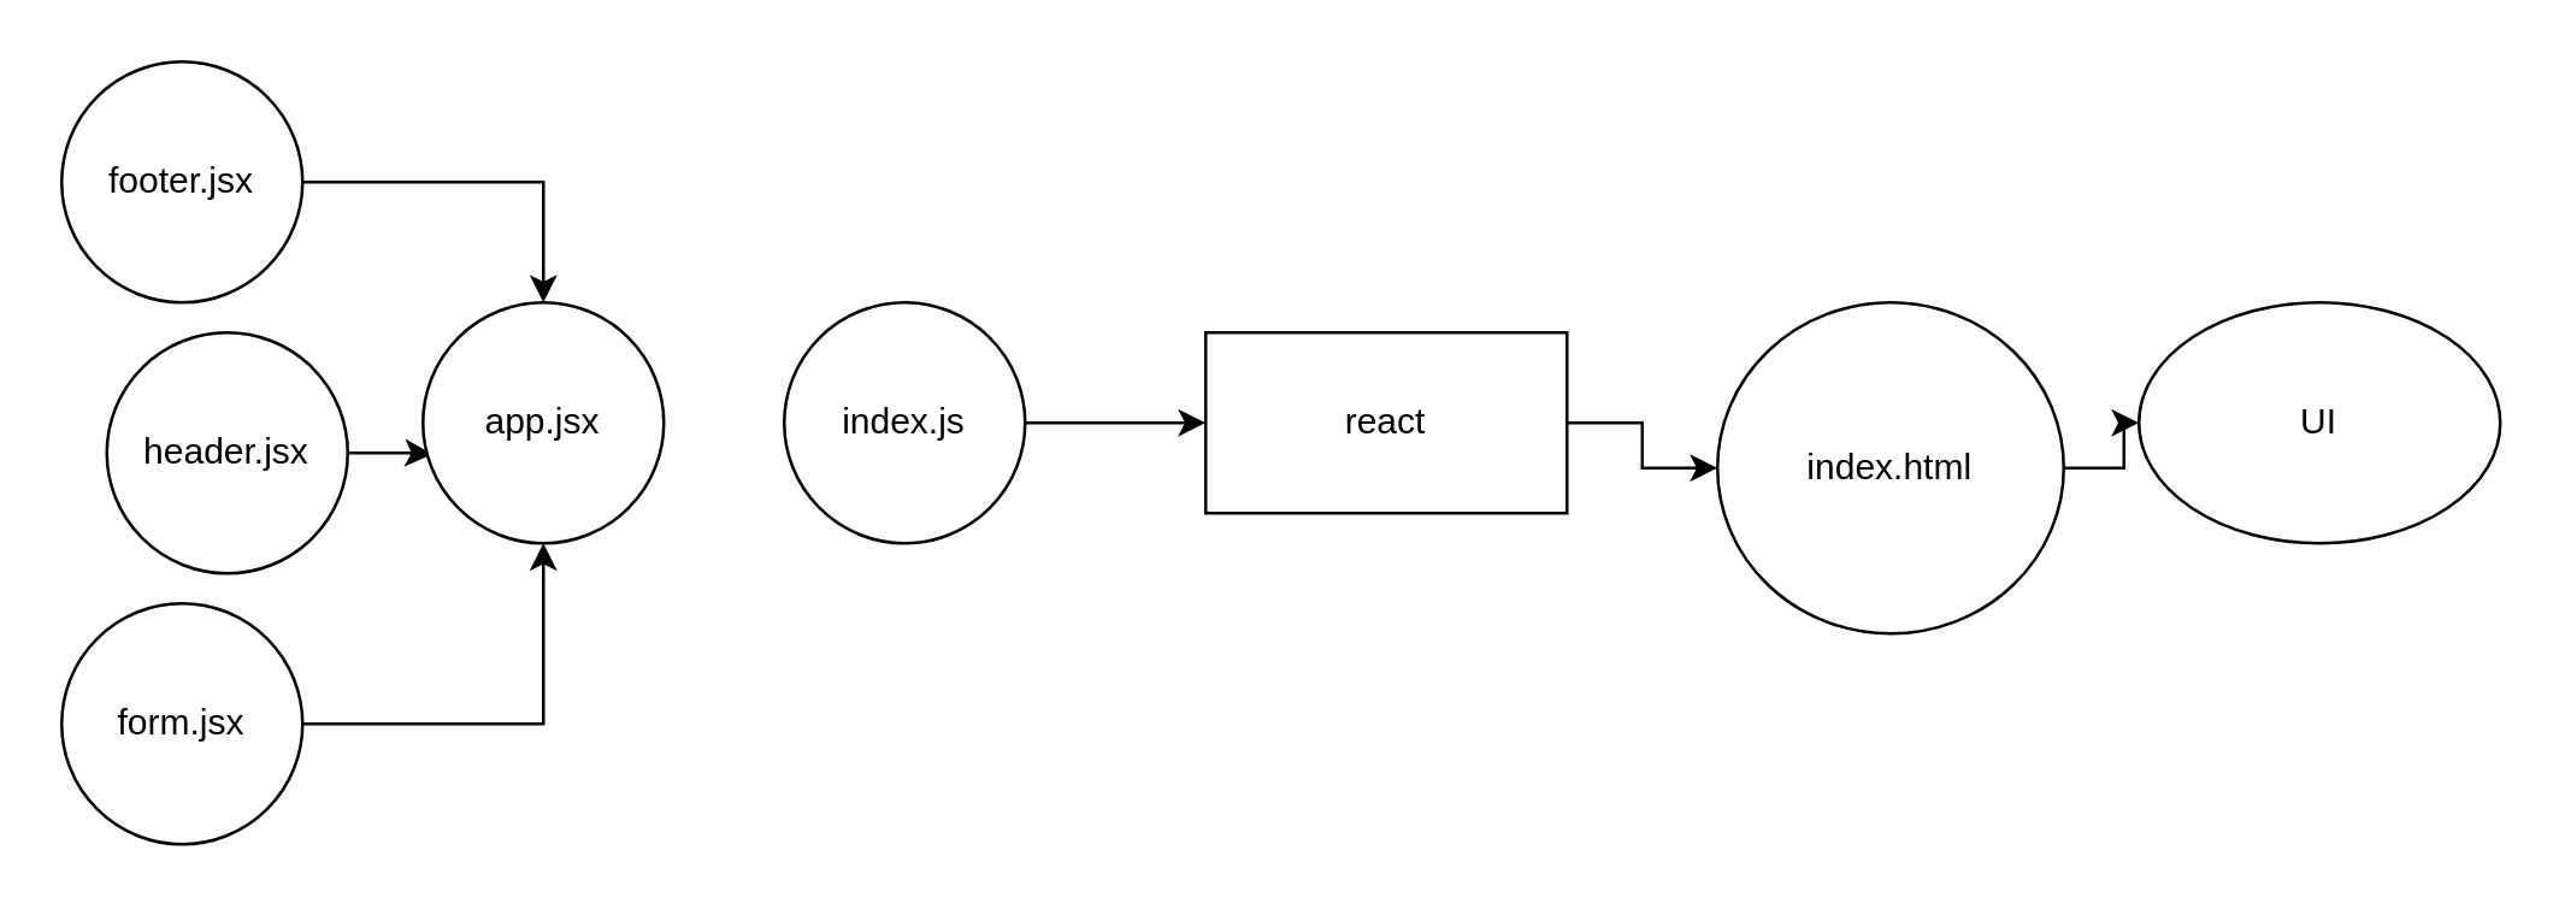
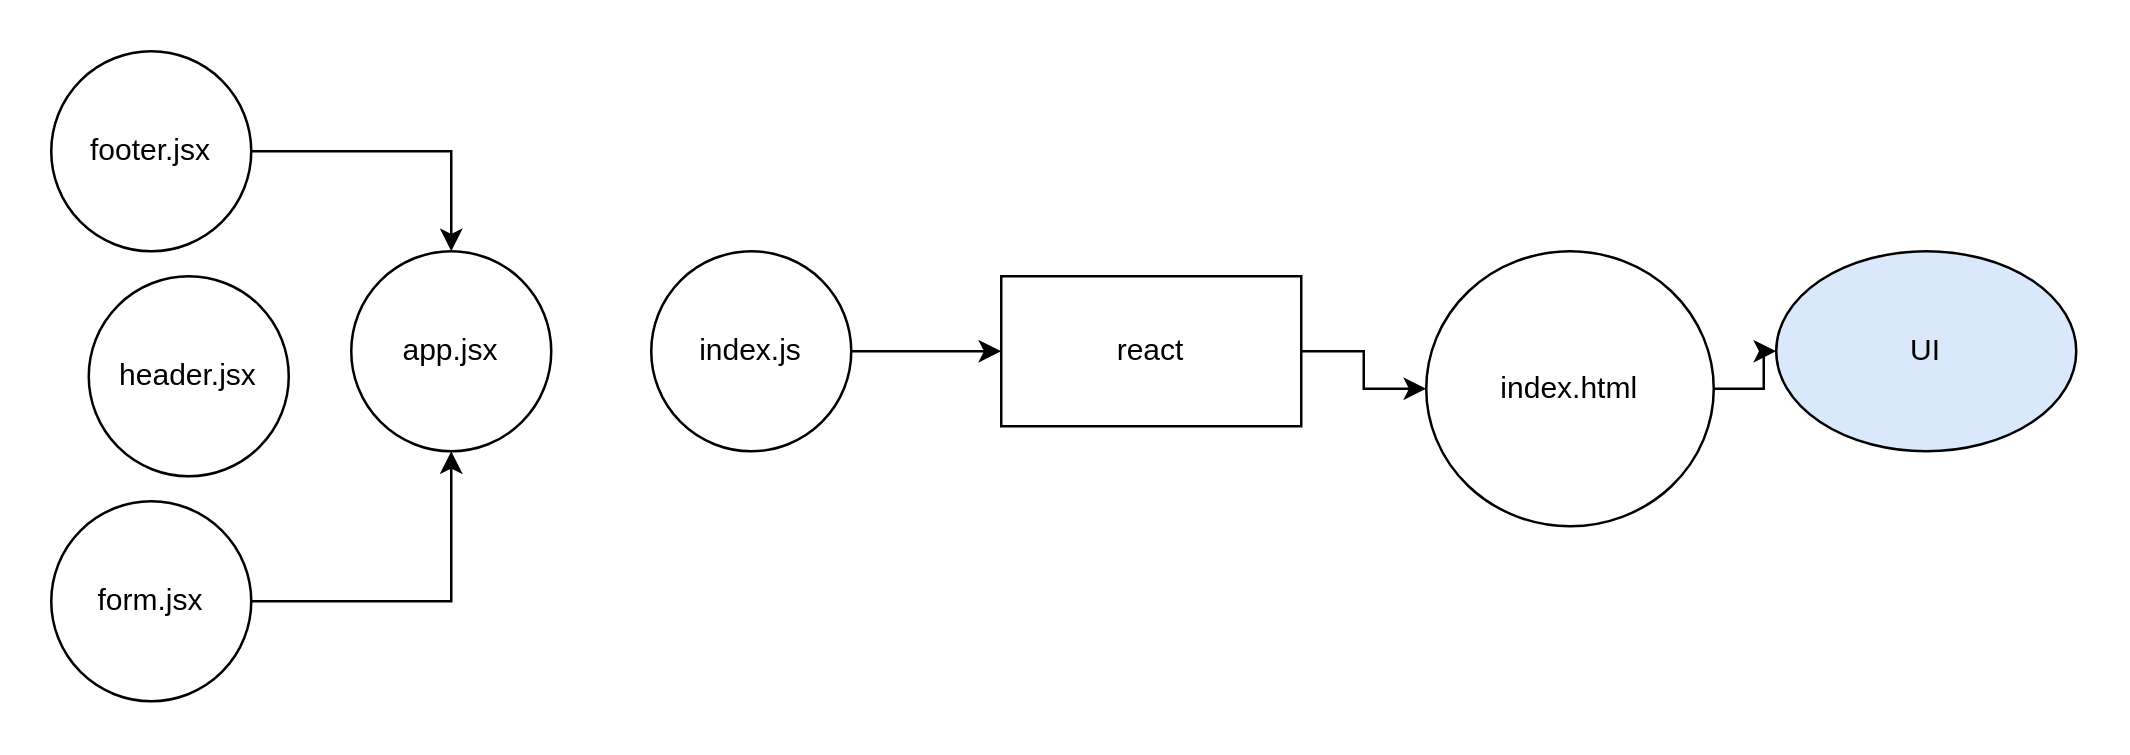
  <mxCell id="0" />
  <mxCell id="1" parent="0" />
  <mxCell id="2" style="edgeStyle=orthogonalEdgeStyle;rounded=0;orthogonalLoop=1;jettySize=auto;html=1;exitX=1;exitY=0.5;exitDx=0;exitDy=0;entryX=0;entryY=0.5;entryDx=0;entryDy=0;" edge="1" parent="1" source="3" target="14"><mxGeometry relative="1" as="geometry" /></mxCell>
  <mxCell id="3" value="react" style="rounded=0;whiteSpace=wrap;html=1;" vertex="1" parent="1"><mxGeometry x="400" y="110" width="120" height="60" as="geometry" /></mxCell>
- <mxCell id="4" value="UI" style="ellipse;whiteSpace=wrap;html=1;" vertex="1" parent="1"><mxGeometry x="710" y="100" width="120" height="80" as="geometry" /></mxCell>
+ <mxCell id="4" value="UI" style="ellipse;whiteSpace=wrap;html=1;fillColor=#dae8fc;" vertex="1" parent="1"><mxGeometry x="710" y="100" width="120" height="80" as="geometry" /></mxCell>
  <mxCell id="5" style="edgeStyle=orthogonalEdgeStyle;rounded=0;orthogonalLoop=1;jettySize=auto;html=1;entryX=0.5;entryY=0;entryDx=0;entryDy=0;" edge="1" parent="1" source="6" target="15"><mxGeometry relative="1" as="geometry" /></mxCell>
  <mxCell id="6" value="footer.jsx" style="ellipse;whiteSpace=wrap;html=1;aspect=fixed;" vertex="1" parent="1"><mxGeometry x="20" y="20" width="80" height="80" as="geometry" /></mxCell>
- <mxCell id="7" style="edgeStyle=orthogonalEdgeStyle;rounded=0;orthogonalLoop=1;jettySize=auto;html=1;entryX=0.039;entryY=0.63;entryDx=0;entryDy=0;entryPerimeter=0;" edge="1" parent="1" source="8" target="15"><mxGeometry relative="1" as="geometry" /></mxCell>
  <mxCell id="8" value="header.jsx" style="ellipse;whiteSpace=wrap;html=1;aspect=fixed;" vertex="1" parent="1"><mxGeometry x="35" y="110" width="80" height="80" as="geometry" /></mxCell>
  <mxCell id="9" style="edgeStyle=orthogonalEdgeStyle;rounded=0;orthogonalLoop=1;jettySize=auto;html=1;entryX=0.5;entryY=1;entryDx=0;entryDy=0;" edge="1" parent="1" source="10" target="15"><mxGeometry relative="1" as="geometry"><mxPoint x="180" y="190" as="targetPoint" /></mxGeometry></mxCell>
  <mxCell id="10" value="form.jsx" style="ellipse;whiteSpace=wrap;html=1;aspect=fixed;" vertex="1" parent="1"><mxGeometry x="20" y="200" width="80" height="80" as="geometry" /></mxCell>
  <mxCell id="11" style="edgeStyle=orthogonalEdgeStyle;rounded=0;orthogonalLoop=1;jettySize=auto;html=1;entryX=0;entryY=0.5;entryDx=0;entryDy=0;" edge="1" parent="1" source="12" target="3"><mxGeometry relative="1" as="geometry" /></mxCell>
  <mxCell id="12" value="index.js" style="ellipse;whiteSpace=wrap;html=1;aspect=fixed;" vertex="1" parent="1"><mxGeometry x="260" y="100" width="80" height="80" as="geometry" /></mxCell>
  <mxCell id="13" style="edgeStyle=orthogonalEdgeStyle;rounded=0;orthogonalLoop=1;jettySize=auto;html=1;entryX=0;entryY=0.5;entryDx=0;entryDy=0;" edge="1" parent="1" source="14" target="4"><mxGeometry relative="1" as="geometry"><mxPoint x="650" y="140" as="targetPoint" /></mxGeometry></mxCell>
  <mxCell id="14" value="index.html" style="ellipse;whiteSpace=wrap;html=1;aspect=fixed;" vertex="1" parent="1"><mxGeometry x="570" y="100" width="115" height="110" as="geometry" /></mxCell>
  <mxCell id="15" value="app.jsx" style="ellipse;whiteSpace=wrap;html=1;aspect=fixed;" vertex="1" parent="1"><mxGeometry x="140" y="100" width="80" height="80" as="geometry" /></mxCell>
